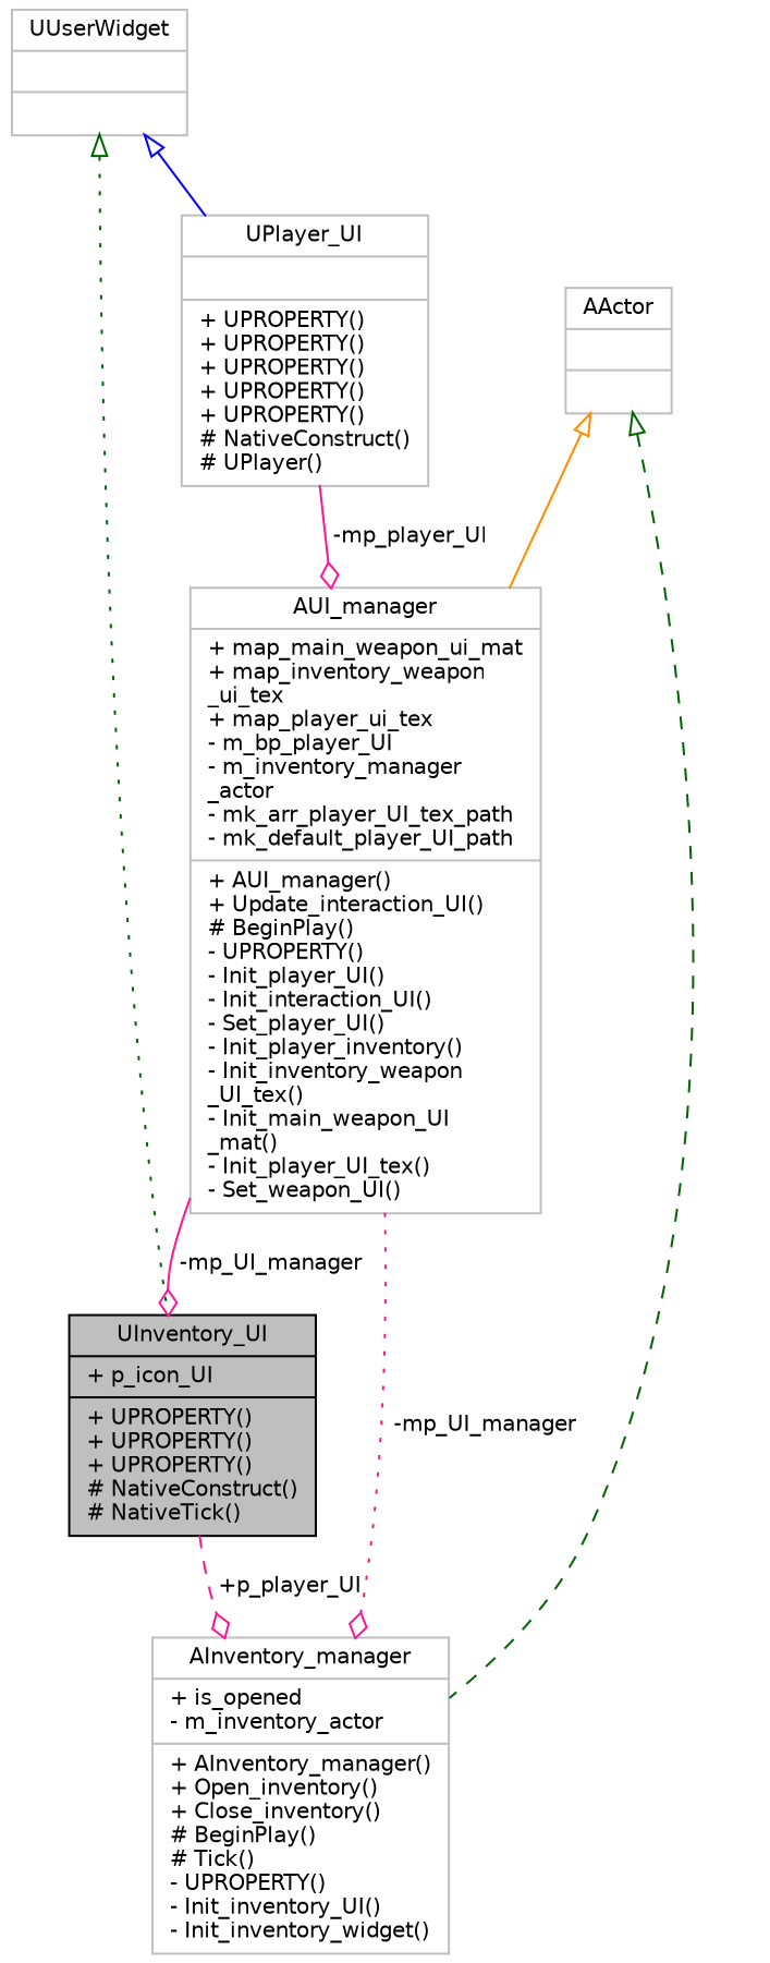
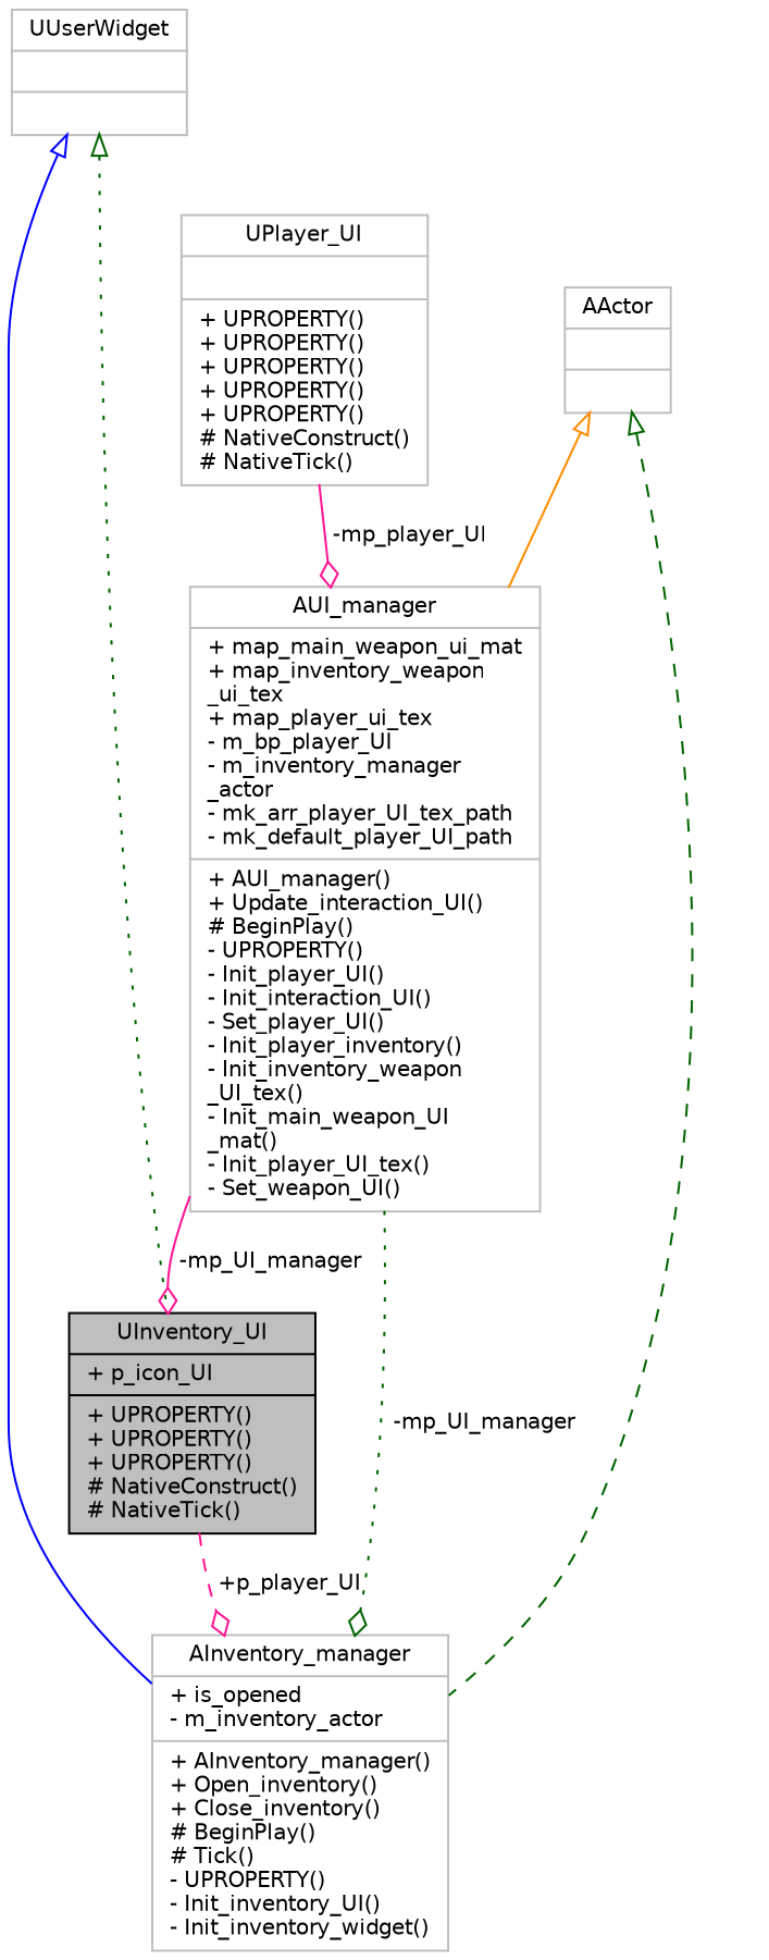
  digraph {
    node [color=grey75 fillcolor=white fontname=Helvetica fontsize=10 shape=record style=filled]
    edge [color=deeppink fontname=Helvetica fontsize=10 labelfontname=Helvetica labelfontsize=10 style=solid]
    n1 [color=black fillcolor=grey75 fontcolor=black height=0.2 label="{UInventory_UI\n|+ p_icon_UI\l|+ UPROPERTY()\l+ UPROPERTY()\l+ UPROPERTY()\l# NativeConstruct()\l# NativeTick()\l}" width=0.4]
    n2 [height=0.2 label="{AInventory_manager\n|+ is_opened\l- m_inventory_actor\l|+ AInventory_manager()\l+ Open_inventory()\l+ Close_inventory()\l# BeginPlay()\l# Tick()\l- UPROPERTY()\l- Init_inventory_UI()\l- Init_inventory_widget()\l}" width=0.4]
    n3 [height=0.2 label="{UUserWidget\n||}" width=0.4]
-   n4 [height=0.2 label="{UPlayer_UI\n||+ UPROPERTY()\l+ UPROPERTY()\l+ UPROPERTY()\l+ UPROPERTY()\l+ UPROPERTY()\l# NativeConstruct()\l# UPlayer()\l}" width=0.4]
+   n4 [height=0.2 label="{UPlayer_UI\n||+ UPROPERTY()\l+ UPROPERTY()\l+ UPROPERTY()\l+ UPROPERTY()\l+ UPROPERTY()\l# NativeConstruct()\l# NativeTick()\l}" width=0.4]
    n5 [height=0.2 label="{AUI_manager\n|+ map_main_weapon_ui_mat\l+ map_inventory_weapon\l_ui_tex\l+ map_player_ui_tex\l- m_bp_player_UI\l- m_inventory_manager\l_actor\l- mk_arr_player_UI_tex_path\l- mk_default_player_UI_path\l|+ AUI_manager()\l+ Update_interaction_UI()\l# BeginPlay()\l- UPROPERTY()\l- Init_player_UI()\l- Init_interaction_UI()\l- Set_player_UI()\l- Init_player_inventory()\l- Init_inventory_weapon\l_UI_tex()\l- Init_main_weapon_UI\l_mat()\l- Init_player_UI_tex()\l- Set_weapon_UI()\l}" width=0.4]
    n6 [height=0.2 label="{AActor\n||}" width=0.4]
    n1 -> n2 [arrowhead=odiamond label=" +p_player_UI" style=dashed]
    n3 -> n1 [arrowtail=onormal color=darkgreen dir=back style=dotted]
-   n3 -> n4 [arrowtail=onormal color=blue dir=back]
+   n3 -> n2 [arrowtail=onormal color=blue dir=back]
    n4 -> n5 [arrowhead=odiamond label=" -mp_player_UI"]
    n5 -> n1 [arrowhead=odiamond label=" -mp_UI_manager"]
-   n5 -> n2 [arrowhead=odiamond label=" -mp_UI_manager" style=dotted]
+   n5 -> n2 [arrowhead=odiamond color=darkgreen label=" -mp_UI_manager" style=dotted]
    n6 -> n2 [arrowtail=onormal color=darkgreen dir=back style=dashed]
    n6 -> n5 [arrowtail=onormal color=darkorange dir=back]
  }
